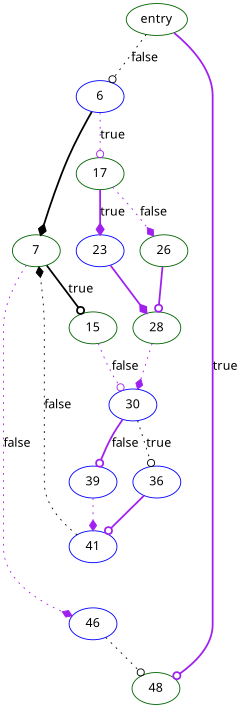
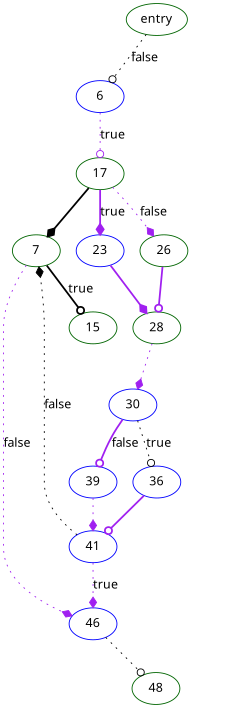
  digraph {
    fontname="Noto Sans"
    node [color=darkgreen fontname="Noto Sans"]
    edge [arrowhead=odot color=purple fontname="Noto Sans" style=dotted]
    n1 [label=entry]
    6 [color=blue]
    48
    7
    17
    15
    46 [color=blue]
    30 [color=blue]
    23 [color=blue]
    26
    36 [color=blue]
    39 [color=blue]
    28
    41 [color=blue]
    n1 -> 6 [color=black label=false]
-   n1 -> 48 [label=true style=bold]
-   6 -> 7 [arrowhead=diamond color=black style=bold]
+   17 -> 7 [arrowhead=diamond color=black style=bold]
    6 -> 17 [label=true]
    7 -> 15 [color=black label=true style=bold]
    7 -> 46 [arrowhead=diamond label=false]
    17 -> 23 [arrowhead=diamond label=true style=bold]
    17 -> 26 [arrowhead=diamond label=false]
-   15 -> 30 [label=false]
    46 -> 48 [color=black]
    30 -> 36 [color=black label=true]
    30 -> 39 [label=false style=bold]
    23 -> 28 [arrowhead=diamond style=bold]
    26 -> 28 [style=bold]
    36 -> 41 [style=bold]
    39 -> 41 [arrowhead=diamond]
    28 -> 30 [arrowhead=diamond]
    41 -> 7 [arrowhead=diamond color=black label=false]
+   41 -> 46 [arrowhead=diamond label=true]
  }
